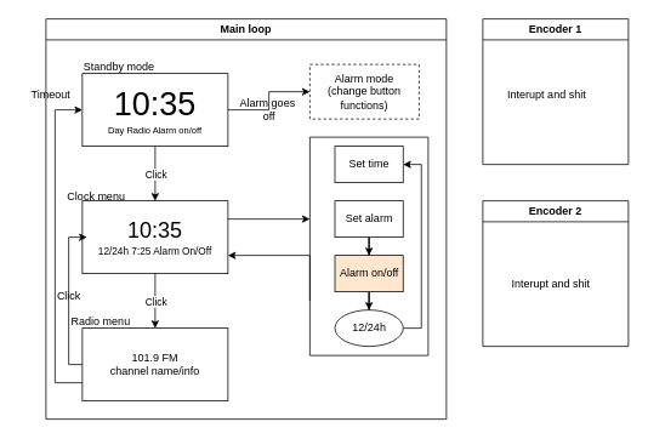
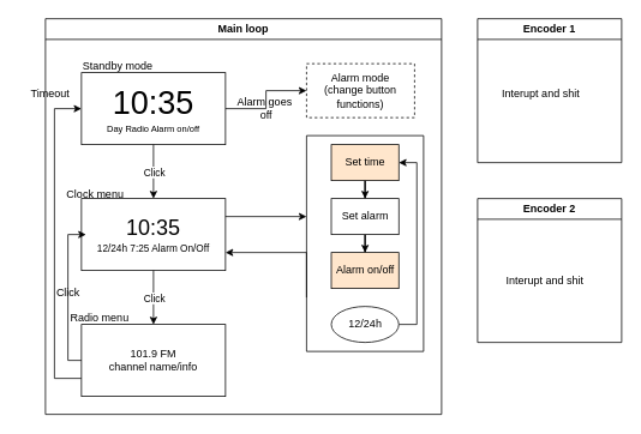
  <mxCell id="0" />
  <mxCell id="1" parent="0" />
  <mxCell id="2" value="Main loop" style="swimlane;whiteSpace=wrap;html=1;" vertex="1" parent="1"><mxGeometry x="50" y="20" width="440" height="440" as="geometry" /></mxCell>
  <mxCell id="3" style="edgeStyle=orthogonalEdgeStyle;rounded=0;orthogonalLoop=1;jettySize=auto;html=1;entryX=0;entryY=0.5;entryDx=0;entryDy=0;" edge="1" parent="2" source="4" target="10"><mxGeometry relative="1" as="geometry" /></mxCell>
  <mxCell id="4" value="&lt;div&gt;&lt;font style=&quot;font-size: 36px;&quot;&gt;10:35&lt;/font&gt;&lt;/div&gt;&lt;div&gt;&lt;font style=&quot;font-size: 10px;&quot;&gt;Day Radio Alarm on/off&lt;/font&gt;&lt;/div&gt;" style="rounded=0;whiteSpace=wrap;html=1;" vertex="1" parent="2"><mxGeometry x="40" y="60" width="160" height="80" as="geometry" /></mxCell>
  <mxCell id="5" value="Standby mode" style="text;html=1;align=center;verticalAlign=middle;resizable=0;points=[];autosize=1;strokeColor=none;fillColor=none;" vertex="1" parent="2"><mxGeometry x="30" y="38" width="100" height="30" as="geometry" /></mxCell>
  <mxCell id="6" value="&lt;div&gt;&lt;font style=&quot;font-size: 24px;&quot;&gt;10:35&lt;/font&gt;&lt;/div&gt;&lt;div&gt;&lt;font style=&quot;font-size: 11px;&quot;&gt;12/24h 7:25 Alarm On/Off&lt;/font&gt;&lt;/div&gt;" style="rounded=0;whiteSpace=wrap;html=1;" vertex="1" parent="2"><mxGeometry x="40" y="200" width="160" height="80" as="geometry" /></mxCell>
  <mxCell id="7" value="" style="endArrow=classic;html=1;rounded=0;exitX=0.5;exitY=1;exitDx=0;exitDy=0;entryX=0.5;entryY=0;entryDx=0;entryDy=0;" edge="1" parent="2" source="4" target="6"><mxGeometry relative="1" as="geometry"><mxPoint x="200" y="220" as="sourcePoint" /><mxPoint x="300" y="220" as="targetPoint" /></mxGeometry></mxCell>
  <mxCell id="8" value="Click" style="edgeLabel;resizable=0;html=1;;align=center;verticalAlign=middle;" connectable="0" vertex="1" parent="7"><mxGeometry relative="1" as="geometry" /></mxCell>
  <mxCell id="9" value="Clock menu" style="text;html=1;align=center;verticalAlign=middle;resizable=0;points=[];autosize=1;strokeColor=none;fillColor=none;" vertex="1" parent="2"><mxGeometry x="10" y="180" width="90" height="30" as="geometry" /></mxCell>
  <mxCell id="10" value="Alarm mode&lt;div&gt;(change button functions)&lt;/div&gt;" style="whiteSpace=wrap;html=1;dashed=1;" vertex="1" parent="2"><mxGeometry x="290" y="50" width="120" height="60" as="geometry" /></mxCell>
  <mxCell id="11" value="Alarm goes&amp;nbsp;&lt;div&gt;off&lt;/div&gt;" style="text;html=1;align=center;verticalAlign=middle;resizable=0;points=[];autosize=1;strokeColor=none;fillColor=none;" vertex="1" parent="2"><mxGeometry x="200" y="80" width="90" height="40" as="geometry" /></mxCell>
- <mxCell id="13" value="Set time" style="whiteSpace=wrap;html=1;" vertex="1" parent="2"><mxGeometry x="317.5" y="140" width="75" height="40" as="geometry" /></mxCell>
+ <mxCell id="12" style="edgeStyle=orthogonalEdgeStyle;rounded=0;orthogonalLoop=1;jettySize=auto;html=1;entryX=0.5;entryY=0;entryDx=0;entryDy=0;" edge="1" parent="2" source="13" target="15"><mxGeometry relative="1" as="geometry" /></mxCell>
+ <mxCell id="13" value="Set time" style="whiteSpace=wrap;html=1;fillColor=#ffe6cc;" vertex="1" parent="2"><mxGeometry x="317.5" y="140" width="75" height="40" as="geometry" /></mxCell>
  <mxCell id="14" style="edgeStyle=orthogonalEdgeStyle;rounded=0;orthogonalLoop=1;jettySize=auto;html=1;entryX=0.5;entryY=0;entryDx=0;entryDy=0;" edge="1" parent="2" source="15" target="19"><mxGeometry relative="1" as="geometry" /></mxCell>
  <mxCell id="15" value="Set alarm" style="whiteSpace=wrap;html=1;" vertex="1" parent="2"><mxGeometry x="317.5" y="200" width="75" height="40" as="geometry" /></mxCell>
  <mxCell id="16" style="edgeStyle=orthogonalEdgeStyle;rounded=0;orthogonalLoop=1;jettySize=auto;html=1;entryX=1;entryY=0.5;entryDx=0;entryDy=0;" edge="1" parent="2" source="17" target="13"><mxGeometry relative="1" as="geometry"><Array as="points"><mxPoint x="412.5" y="340" /><mxPoint x="412.5" y="160" /></Array></mxGeometry></mxCell>
  <mxCell id="17" value="12/24h" style="ellipse;whiteSpace=wrap;html=1;" vertex="1" parent="2"><mxGeometry x="317.5" y="320" width="75" height="40" as="geometry" /></mxCell>
- <mxCell id="18" style="edgeStyle=orthogonalEdgeStyle;rounded=0;orthogonalLoop=1;jettySize=auto;html=1;entryX=0.5;entryY=0;entryDx=0;entryDy=0;" edge="1" parent="2" source="19" target="17"><mxGeometry relative="1" as="geometry" /></mxCell>
  <mxCell id="19" value="Alarm on/off" style="whiteSpace=wrap;html=1;fillColor=#ffe6cc;" vertex="1" parent="2"><mxGeometry x="317.5" y="260" width="75" height="40" as="geometry" /></mxCell>
  <mxCell id="20" style="edgeStyle=orthogonalEdgeStyle;rounded=0;orthogonalLoop=1;jettySize=auto;html=1;entryX=0;entryY=0.5;entryDx=0;entryDy=0;" edge="1" parent="2"><mxGeometry relative="1" as="geometry"><mxPoint x="45" y="380" as="sourcePoint" /><mxPoint x="45" y="240" as="targetPoint" /><Array as="points"><mxPoint x="25" y="380" /><mxPoint x="25" y="240" /></Array></mxGeometry></mxCell>
  <mxCell id="21" value="Click" style="text;html=1;align=center;verticalAlign=middle;resizable=0;points=[];autosize=1;strokeColor=none;fillColor=none;" vertex="1" parent="2"><mxGeometry y="290" width="50" height="30" as="geometry" /></mxCell>
  <mxCell id="22" value="Timeout" style="text;html=1;align=center;verticalAlign=middle;resizable=0;points=[];autosize=1;strokeColor=none;fillColor=none;" vertex="1" parent="2"><mxGeometry x="-30" y="68" width="70" height="30" as="geometry" /></mxCell>
  <mxCell id="23" value="Encoder 1" style="swimlane;whiteSpace=wrap;html=1;startSize=23;" vertex="1" parent="1"><mxGeometry x="530" y="20" width="160" height="160" as="geometry" /></mxCell>
  <mxCell id="24" value="Encoder 2" style="swimlane;whiteSpace=wrap;html=1;" vertex="1" parent="1"><mxGeometry x="530" y="220" width="160" height="160" as="geometry" /></mxCell>
  <mxCell id="25" value="Interupt and shit" style="text;whiteSpace=wrap;html=1;" vertex="1" parent="24"><mxGeometry x="30" y="78" width="120" height="40" as="geometry" /></mxCell>
  <mxCell id="26" value="Radio menu" style="text;html=1;align=center;verticalAlign=middle;resizable=0;points=[];autosize=1;strokeColor=none;fillColor=none;" vertex="1" parent="1"><mxGeometry x="65" y="338" width="90" height="30" as="geometry" /></mxCell>
  <mxCell id="27" style="edgeStyle=orthogonalEdgeStyle;rounded=0;orthogonalLoop=1;jettySize=auto;html=1;entryX=0;entryY=0.5;entryDx=0;entryDy=0;" edge="1" parent="1" source="28" target="4"><mxGeometry relative="1" as="geometry"><Array as="points"><mxPoint x="60" y="420" /><mxPoint x="60" y="120" /></Array></mxGeometry></mxCell>
  <mxCell id="28" value="101.9 FM&lt;div&gt;channel name/info&lt;/div&gt;" style="whiteSpace=wrap;html=1;" vertex="1" parent="1"><mxGeometry x="90" y="360" width="160" height="80" as="geometry" /></mxCell>
  <mxCell id="29" value="" style="endArrow=classic;html=1;rounded=0;exitX=0.5;exitY=1;exitDx=0;exitDy=0;entryX=0.5;entryY=0;entryDx=0;entryDy=0;" edge="1" parent="1" source="6" target="28"><mxGeometry relative="1" as="geometry"><mxPoint x="210" y="300" as="sourcePoint" /><mxPoint x="310" y="300" as="targetPoint" /></mxGeometry></mxCell>
  <mxCell id="30" value="Click" style="edgeLabel;resizable=0;html=1;;align=center;verticalAlign=middle;" connectable="0" vertex="1" parent="29"><mxGeometry relative="1" as="geometry" /></mxCell>
  <mxCell id="31" style="edgeStyle=orthogonalEdgeStyle;rounded=0;orthogonalLoop=1;jettySize=auto;html=1;exitX=0;exitY=0.75;exitDx=0;exitDy=0;entryX=1;entryY=0.75;entryDx=0;entryDy=0;" edge="1" parent="1" source="32" target="6"><mxGeometry relative="1" as="geometry"><Array as="points"><mxPoint x="340" y="280" /></Array></mxGeometry></mxCell>
  <mxCell id="32" value="" style="swimlane;startSize=0;" vertex="1" parent="1"><mxGeometry x="340" y="150" width="130" height="240" as="geometry" /></mxCell>
  <mxCell id="33" style="edgeStyle=orthogonalEdgeStyle;rounded=0;orthogonalLoop=1;jettySize=auto;html=1;" edge="1" parent="1" source="6"><mxGeometry relative="1" as="geometry"><mxPoint x="340" y="240" as="targetPoint" /><Array as="points"><mxPoint x="340" y="240" /></Array></mxGeometry></mxCell>
  <mxCell id="34" value="Interupt and shit" style="text;html=1;align=center;verticalAlign=middle;resizable=0;points=[];autosize=1;strokeColor=none;fillColor=none;" vertex="1" parent="1"><mxGeometry x="545" y="88" width="110" height="30" as="geometry" /></mxCell>
